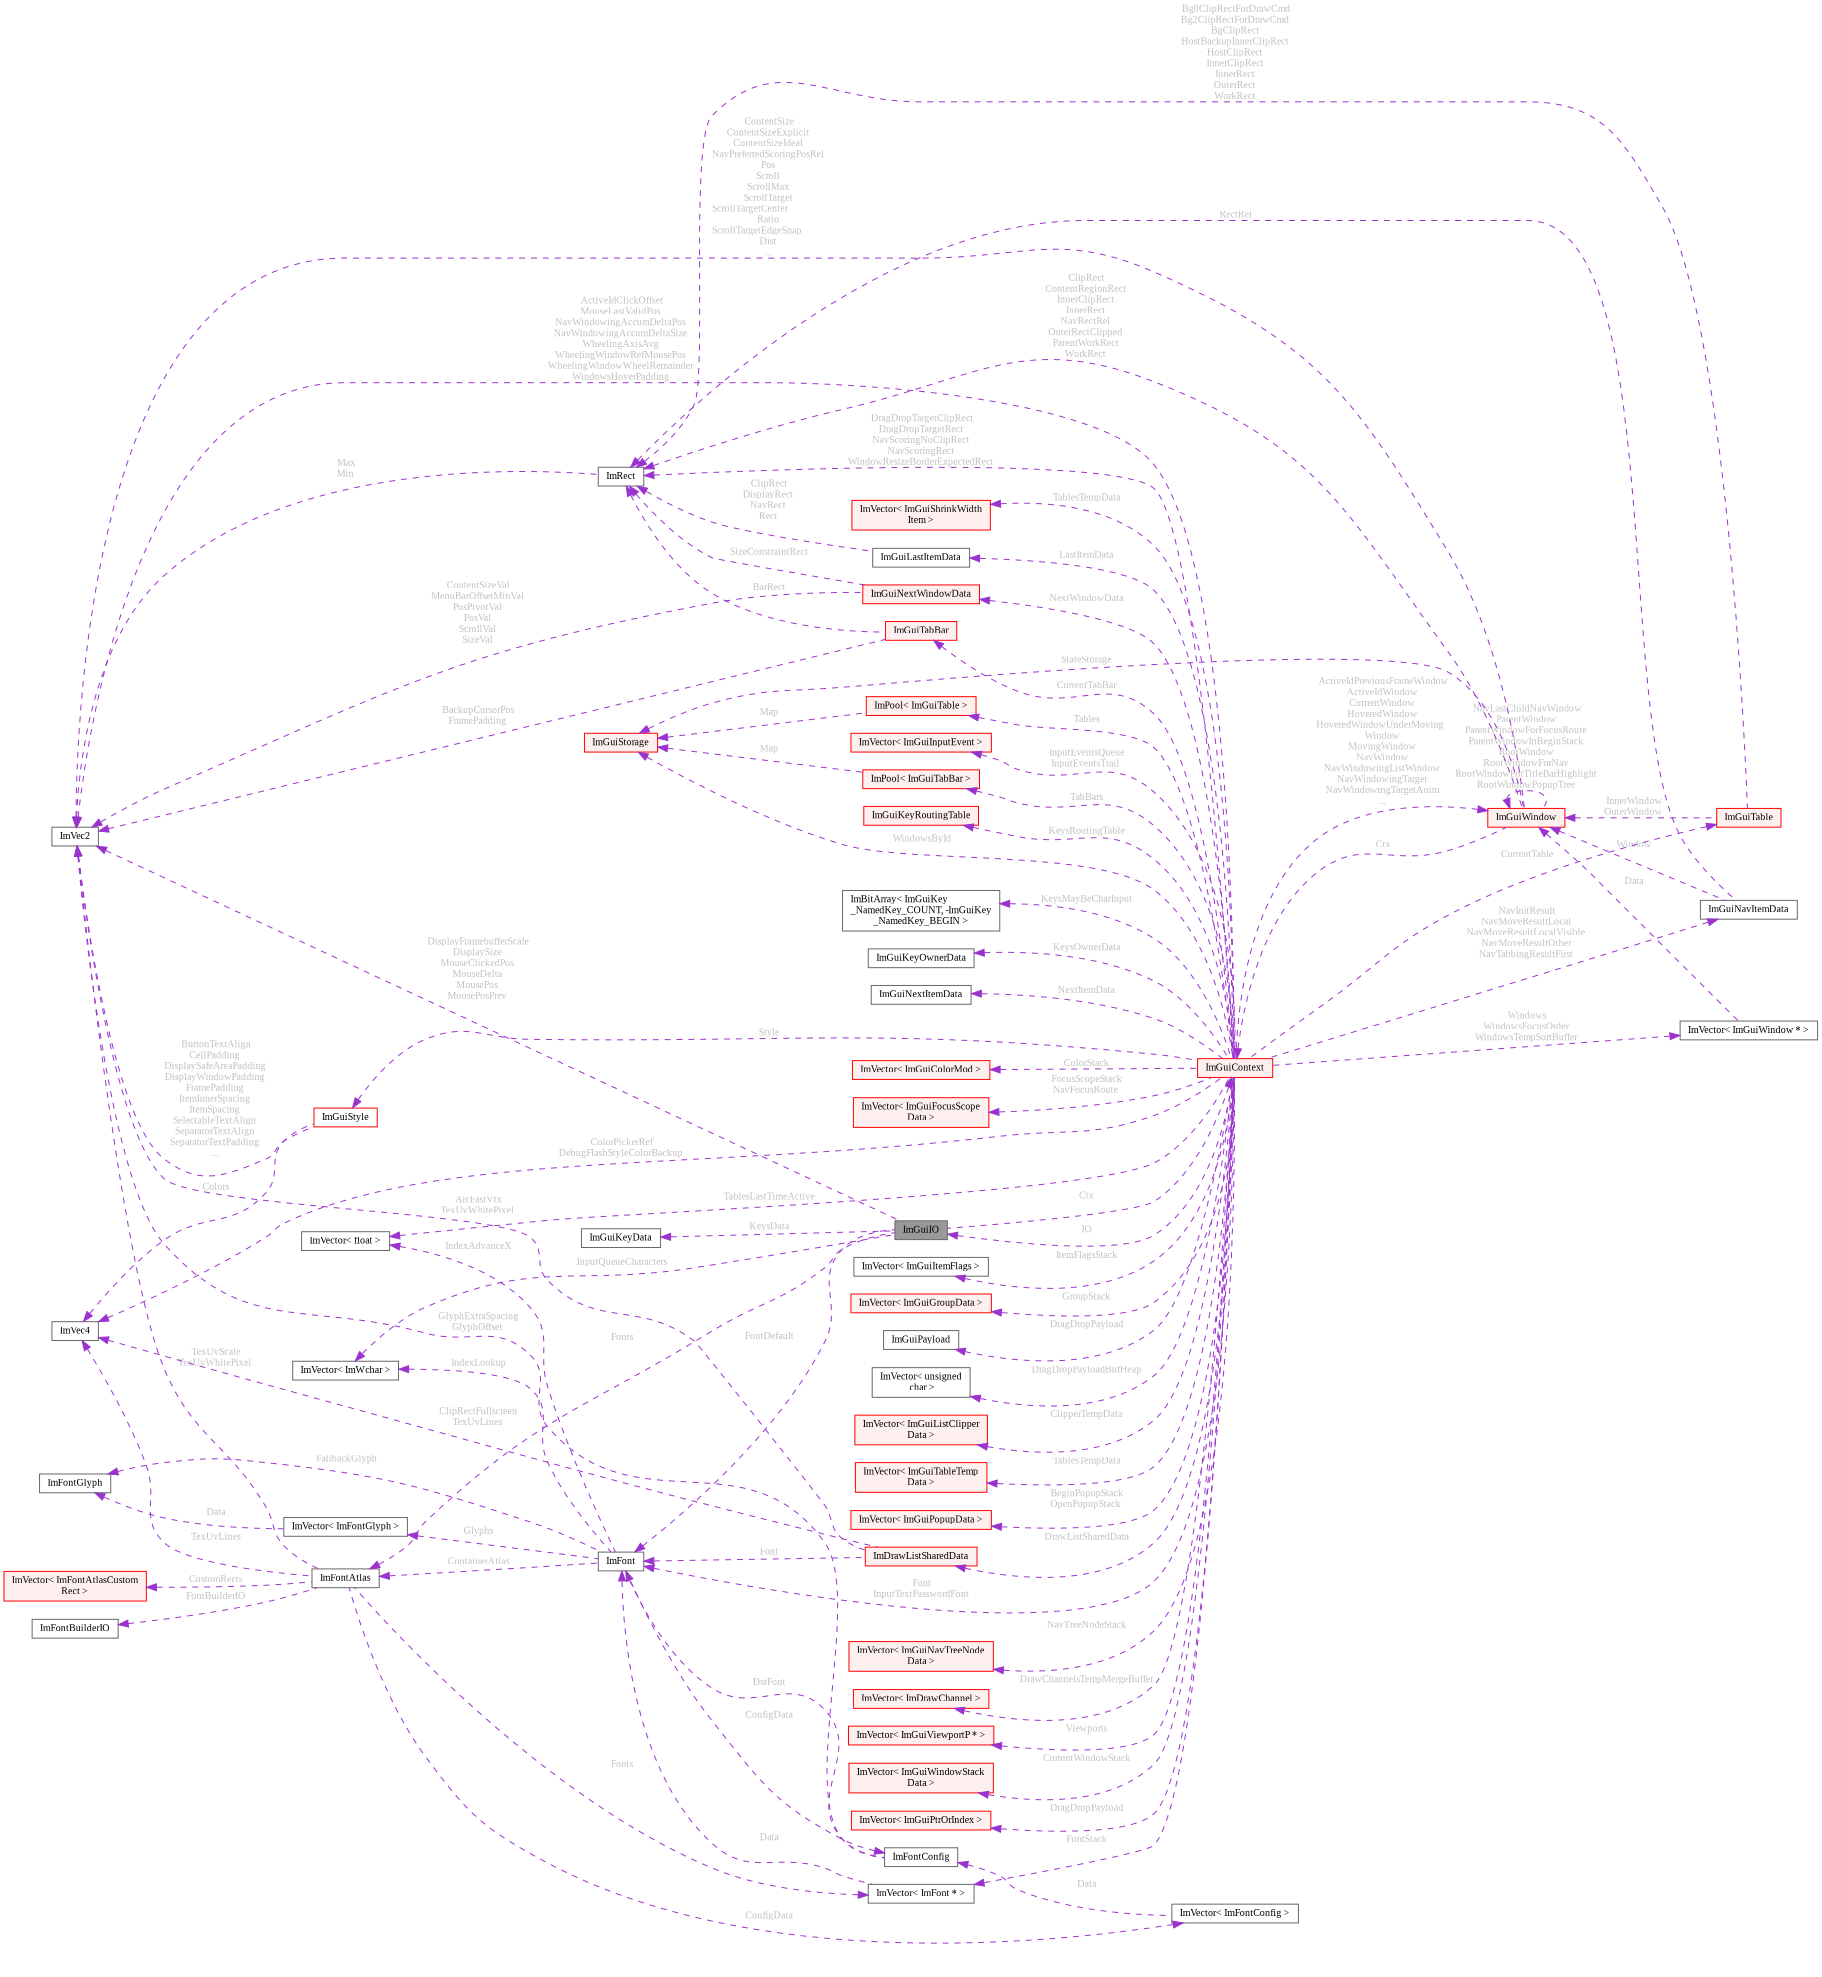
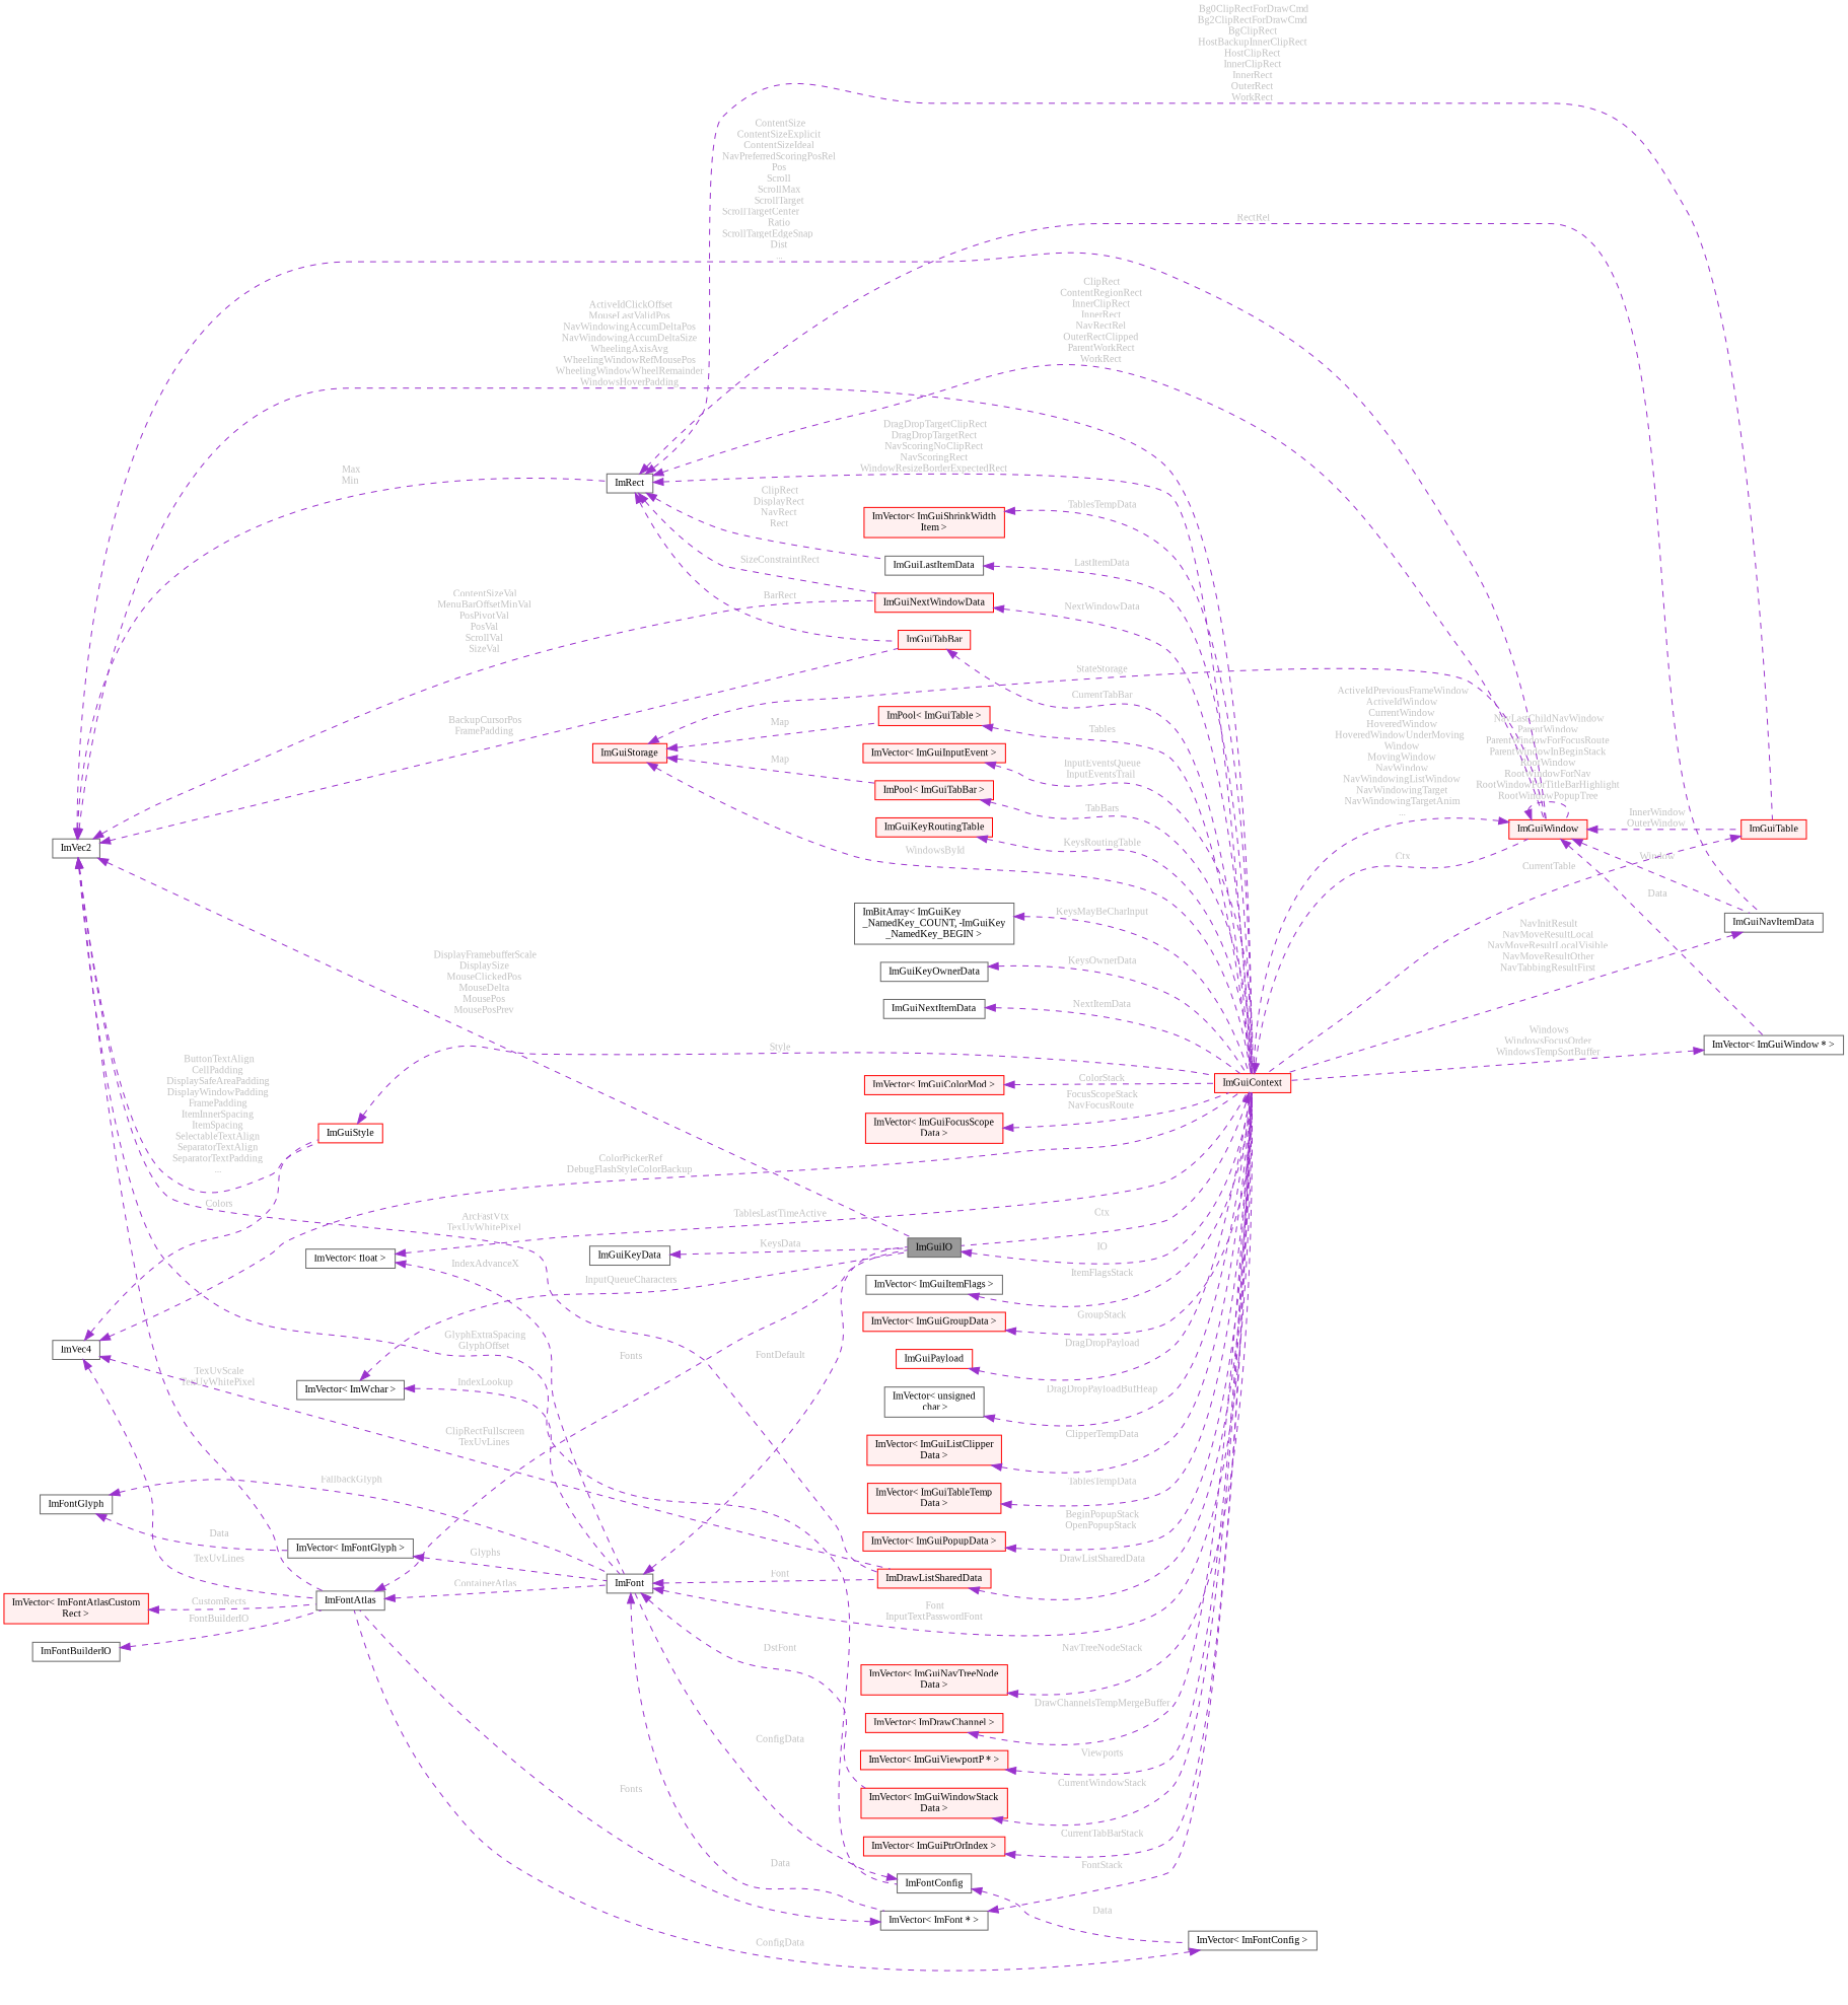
  digraph {
    fontname="Liberation Serif"
    rankdir=LR
    node [color=red fillcolor="#FFF0F0" fontname="Liberation Serif" fontsize=10 shape=box style=filled]
    edge [color=darkorchid3 dir=back fontcolor=grey fontname="Liberation Serif" fontsize=10 labelfontname=Helvetica labelfontsize=10 style=dashed]
    n1 [color=gray40 fillcolor=grey60 fontcolor=black height=0.2 label=ImGuiIO width=0.4]
    n2 [height=0.2 label=ImGuiContext width=0.4]
    n3 [height=0.2 label=ImGuiWindow width=0.4]
    n4 [color=gray40 fillcolor=white height=0.2 label=ImVec2 width=0.4]
    n5 [color=gray40 fillcolor=white height=0.2 label=ImFontAtlas width=0.4]
    n6 [color=gray40 fillcolor=white height=0.2 label=ImFontConfig width=0.4]
    n7 [fillcolor=white height=0.2 label=ImGuiStyle width=0.4]
    n8 [height=0.2 label=ImDrawListSharedData width=0.4]
    n9 [color=gray40 fillcolor=white height=0.2 label=ImRect width=0.4]
    n10 [height=0.2 label=ImGuiNextWindowData width=0.4]
    n11 [height=0.2 label=ImGuiTabBar width=0.4]
    n12 [color=gray40 fillcolor=white height=0.2 label=ImFont width=0.4]
    n13 [color=gray40 fillcolor=white height=0.2 label="ImVector\< ImFontConfig \>" width=0.4]
    n14 [color=gray40 fillcolor=white height=0.2 label="ImVector\< ImGuiWindow * \>" width=0.4]
    n15 [color=gray40 fillcolor=white height=0.2 label=ImGuiNavItemData width=0.4]
    n16 [height=0.2 label=ImGuiTable width=0.4]
    n17 [color=gray40 fillcolor=white height=0.2 label=ImGuiLastItemData width=0.4]
    n18 [color=gray40 fillcolor=white height=0.2 label="ImVector\< ImFont * \>" width=0.4]
    n19 [color=gray40 fillcolor=white height=0.2 label="ImVector\< float \>" width=0.4]
    n20 [color=gray40 fillcolor=white height=0.2 label="ImVector\< ImWchar \>" width=0.4]
    n21 [color=gray40 fillcolor=white height=0.2 label="ImVector\< ImFontGlyph \>" width=0.4]
    n22 [color=gray40 fillcolor=white height=0.2 label=ImFontGlyph width=0.4]
    n23 [height=0.2 label="ImVector\< ImFontAtlasCustom\lRect \>" width=0.4]
    n24 [color=gray40 fillcolor=white height=0.2 label=ImVec4 width=0.4]
    n25 [color=gray40 fillcolor=white height=0.2 label=ImFontBuilderIO width=0.4]
    n26 [height=0.2 label="ImVector\< ImGuiInputEvent \>" width=0.4]
    n27 [height=0.2 label=ImGuiStorage width=0.4]
    n28 [height=0.2 label="ImPool\< ImGuiTable \>" width=0.4]
    n29 [height=0.2 label="ImPool\< ImGuiTabBar \>" width=0.4]
    n30 [height=0.2 label="ImVector\< ImGuiWindowStack\lData \>" width=0.4]
    n31 [color=gray40 fillcolor=white height=0.2 label="ImBitArray\< ImGuiKey\l_NamedKey_COUNT, -ImGuiKey\l_NamedKey_BEGIN \>" width=0.4]
    n32 [color=gray40 fillcolor=white height=0.2 label=ImGuiKeyOwnerData width=0.4]
    n33 [height=0.2 label=ImGuiKeyRoutingTable width=0.4]
    n34 [color=gray40 fillcolor=white height=0.2 label=ImGuiNextItemData width=0.4]
    n35 [height=0.2 label="ImVector\< ImGuiColorMod \>" width=0.4]
    n36 [height=0.2 label="ImVector\< ImGuiFocusScope\lData \>" width=0.4]
    n37 [color=gray40 fillcolor=white height=0.2 label="ImVector\< ImGuiItemFlags \>" width=0.4]
    n38 [height=0.2 label="ImVector\< ImGuiGroupData \>" width=0.4]
    n39 [height=0.2 label="ImVector\< ImGuiPopupData \>" width=0.4]
    n40 [height=0.2 label="ImVector\< ImGuiNavTreeNode\lData \>" width=0.4]
    n41 [height=0.2 label="ImVector\< ImGuiViewportP * \>" width=0.4]
-   n42 [color=gray40 fillcolor=white height=0.2 label=ImGuiPayload width=0.4]
+   n42 [fillcolor=white height=0.2 label=ImGuiPayload width=0.4]
    n43 [color=gray40 fillcolor=white height=0.2 label="ImVector\< unsigned\l char \>" width=0.4]
    n44 [height=0.2 label="ImVector\< ImGuiListClipper\lData \>" width=0.4]
    n45 [height=0.2 label="ImVector\< ImGuiTableTemp\lData \>" width=0.4]
    n46 [height=0.2 label="ImVector\< ImDrawChannel \>" width=0.4]
    n47 [height=0.2 label="ImVector\< ImGuiPtrOrIndex \>" width=0.4]
    n48 [height=0.2 label="ImVector\< ImGuiShrinkWidth\lItem \>" width=0.4]
    n49 [color=gray40 fillcolor=white height=0.2 label=ImGuiKeyData width=0.4]
    n1 -> n2 [label=" IO"]
    n2 -> n1 [label=" Ctx"]
    n2 -> n3 [label=" Ctx"]
    n3 -> n2 [label=" ActiveIdPreviousFrameWindow\nActiveIdWindow\nCurrentWindow\nHoveredWindow\nHoveredWindowUnderMoving\lWindow\nMovingWindow\nNavWindow\nNavWindowingListWindow\nNavWindowingTarget\nNavWindowingTargetAnim\n..."]
    n3 -> n3 [label=" NavLastChildNavWindow\nParentWindow\nParentWindowForFocusRoute\nParentWindowInBeginStack\nRootWindow\nRootWindowForNav\nRootWindowForTitleBarHighlight\nRootWindowPopupTree"]
    n3 -> n14 [label=" Data"]
    n3 -> n15 [label=" Window"]
    n3 -> n16 [label=" InnerWindow\nOuterWindow"]
    n4 -> n1 [label=" DisplayFramebufferScale\nDisplaySize\nMouseClickedPos\nMouseDelta\nMousePos\nMousePosPrev"]
    n4 -> n2 [label=" ActiveIdClickOffset\nMouseLastValidPos\nNavWindowingAccumDeltaPos\nNavWindowingAccumDeltaSize\nWheelingAxisAvg\nWheelingWindowRefMousePos\nWheelingWindowWheelRemainder\nWindowsHoverPadding"]
    n4 -> n3 [label=" ContentSize\nContentSizeExplicit\nContentSizeIdeal\nNavPreferredScoringPosRel\nPos\nScroll\nScrollMax\nScrollTarget\nScrollTargetCenter\lRatio\nScrollTargetEdgeSnap\lDist\n..."]
    n4 -> n5 [label=" TexUvScale\nTexUvWhitePixel"]
    n4 -> n6 [label=" GlyphExtraSpacing\nGlyphOffset"]
    n4 -> n7 [label=" ButtonTextAlign\nCellPadding\nDisplaySafeAreaPadding\nDisplayWindowPadding\nFramePadding\nItemInnerSpacing\nItemSpacing\nSelectableTextAlign\nSeparatorTextAlign\nSeparatorTextPadding\n..."]
    n4 -> n8 [label=" ArcFastVtx\nTexUvWhitePixel"]
    n4 -> n9 [label=" Max\nMin"]
    n4 -> n10 [label=" ContentSizeVal\nMenuBarOffsetMinVal\nPosPivotVal\nPosVal\nScrollVal\nSizeVal"]
    n4 -> n11 [label=" BackupCursorPos\nFramePadding"]
    n5 -> n1 [label=" Fonts"]
    n5 -> n12 [label=" ContainerAtlas"]
    n6 -> n12 [label=" ConfigData"]
    n6 -> n13 [label=" Data"]
    n7 -> n2 [label=" Style"]
    n8 -> n2 [label=" DrawListSharedData"]
    n9 -> n2 [label=" DragDropTargetClipRect\nDragDropTargetRect\nNavScoringNoClipRect\nNavScoringRect\nWindowResizeBorderExpectedRect"]
    n9 -> n3 [label=" ClipRect\nContentRegionRect\nInnerClipRect\nInnerRect\nNavRectRel\nOuterRectClipped\nParentWorkRect\nWorkRect"]
    n9 -> n10 [label=" SizeConstraintRect"]
    n9 -> n11 [label=" BarRect"]
    n9 -> n15 [label=" RectRel"]
    n9 -> n16 [label=" Bg0ClipRectForDrawCmd\nBg2ClipRectForDrawCmd\nBgClipRect\nHostBackupInnerClipRect\nHostClipRect\nInnerClipRect\nInnerRect\nOuterRect\nWorkRect"]
    n9 -> n17 [label=" ClipRect\nDisplayRect\nNavRect\nRect"]
    n10 -> n2 [label=" NextWindowData"]
    n11 -> n2 [label=" CurrentTabBar"]
    n12 -> n1 [label=" FontDefault"]
    n12 -> n2 [label=" Font\nInputTextPasswordFont"]
-   n12 -> n6 [label=" DstFont"]
+   n12 -> n30 [label=" DstFont"]
    n12 -> n8 [label=" Font"]
    n12 -> n18 [label=" Data"]
    n13 -> n5 [label=" ConfigData"]
    n14 -> n2 [label=" Windows\nWindowsFocusOrder\nWindowsTempSortBuffer"]
    n15 -> n2 [label=" NavInitResult\nNavMoveResultLocal\nNavMoveResultLocalVisible\nNavMoveResultOther\nNavTabbingResultFirst"]
    n16 -> n2 [label=" CurrentTable"]
    n17 -> n2 [label=" LastItemData"]
    n18 -> n2 [label=" FontStack"]
    n18 -> n5 [label=" Fonts"]
    n19 -> n2 [label=" TablesLastTimeActive"]
    n19 -> n12 [label=" IndexAdvanceX"]
    n20 -> n1 [label=" InputQueueCharacters"]
    n20 -> n12 [label=" IndexLookup"]
    n21 -> n12 [label=" Glyphs"]
    n22 -> n12 [label=" FallbackGlyph"]
    n22 -> n21 [label=" Data"]
    n23 -> n5 [label=" CustomRects"]
    n24 -> n2 [label=" ColorPickerRef\nDebugFlashStyleColorBackup"]
    n24 -> n5 [label=" TexUvLines"]
    n24 -> n7 [label=" Colors"]
    n24 -> n8 [label=" ClipRectFullscreen\nTexUvLines"]
    n25 -> n5 [label=" FontBuilderIO"]
    n26 -> n2 [label=" InputEventsQueue\nInputEventsTrail"]
    n27 -> n2 [label=" WindowsById"]
    n27 -> n3 [label=" StateStorage"]
    n27 -> n28 [label=" Map"]
    n27 -> n29 [label=" Map"]
    n28 -> n2 [label=" Tables"]
    n29 -> n2 [label=" TabBars"]
    n30 -> n2 [label=" CurrentWindowStack"]
    n31 -> n2 [label=" KeysMayBeCharInput"]
    n32 -> n2 [label=" KeysOwnerData"]
    n33 -> n2 [label=" KeysRoutingTable"]
    n34 -> n2 [label=" NextItemData"]
    n35 -> n2 [label=" ColorStack"]
    n36 -> n2 [label=" FocusScopeStack\nNavFocusRoute"]
    n37 -> n2 [label=" ItemFlagsStack"]
    n38 -> n2 [label=" GroupStack"]
    n39 -> n2 [label=" BeginPopupStack\nOpenPopupStack"]
    n40 -> n2 [label=" NavTreeNodeStack"]
    n41 -> n2 [label=" Viewports"]
    n42 -> n2 [label=" DragDropPayload"]
    n43 -> n2 [label=" DragDropPayloadBufHeap"]
    n44 -> n2 [label=" ClipperTempData"]
    n45 -> n2 [label=" TablesTempData"]
    n46 -> n2 [label=" DrawChannelsTempMergeBuffer"]
-   n47 -> n2 [label=" DragDropPayload"]
+   n47 -> n2 [label=" CurrentTabBarStack"]
    n48 -> n2 [label=" TablesTempData"]
    n49 -> n1 [label=" KeysData"]
  }
